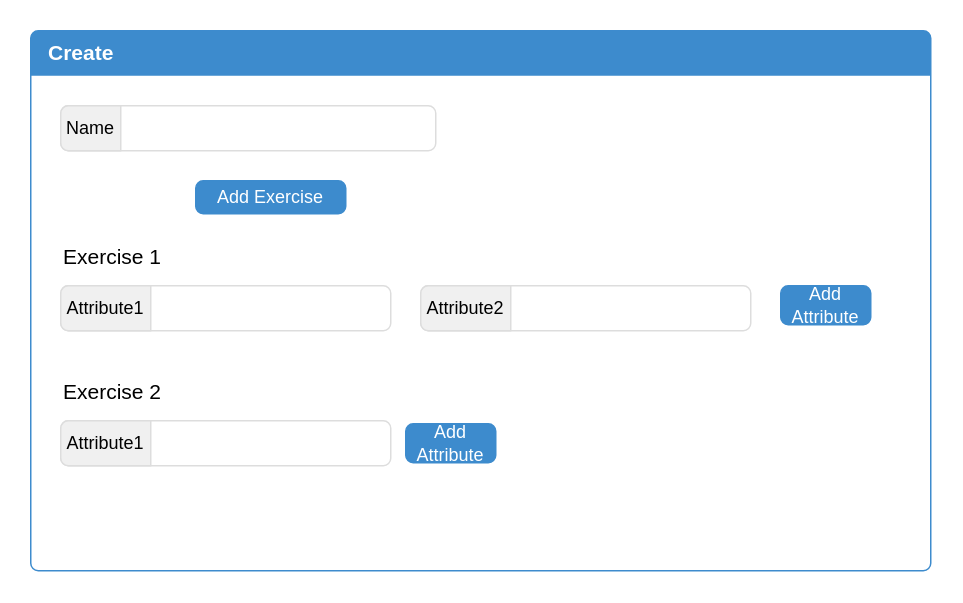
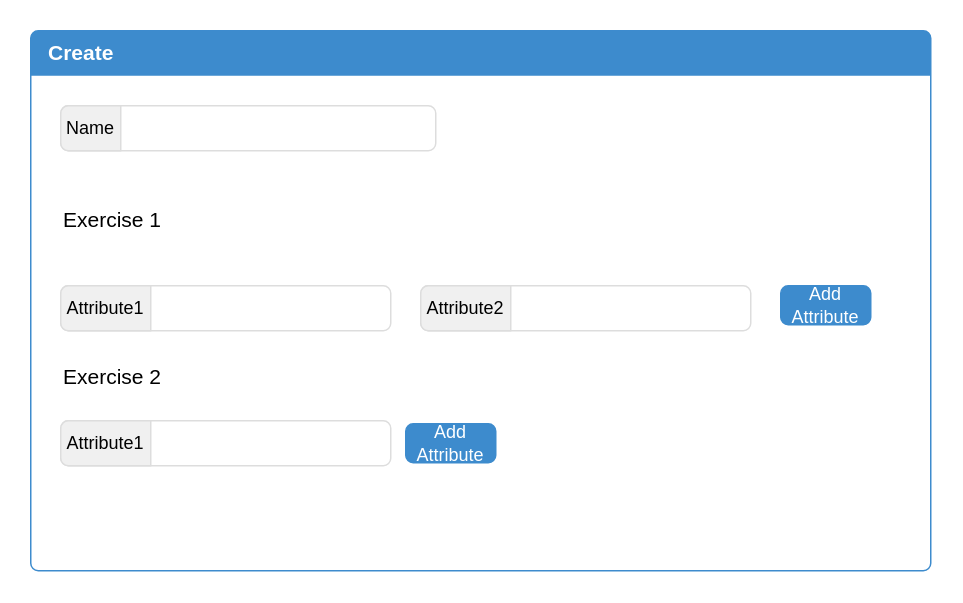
  <mxCell id="0" />
  <mxCell id="1" parent="0" />
  <mxCell id="2" value="" style="html=1;shadow=0;dashed=0;shape=mxgraph.bootstrap.rrect;align=center;rSize=5;strokeColor=#3D8BCD;fillColor=#ffffff;fontColor=#f0f0f0;spacingTop=30;whiteSpace=wrap;" vertex="1" parent="1"><mxGeometry x="20" y="20" width="600" height="360" as="geometry" /></mxCell>
  <mxCell id="3" value="Create" style="html=1;shadow=0;dashed=0;shape=mxgraph.bootstrap.topButton;rSize=5;strokeColor=none;fillColor=#3D8BCD;fontColor=#ffffff;fontSize=14;fontStyle=1;align=left;spacingLeft=10;whiteSpace=wrap;resizeWidth=1;" vertex="1" parent="2"><mxGeometry width="600" height="30" relative="1" as="geometry" /></mxCell>
  <mxCell id="4" value="" style="html=1;shadow=0;dashed=0;shape=mxgraph.bootstrap.rrect;rSize=5;strokeColor=#dddddd;fillColor=#ffffff;spacingLeft=50;fontSize=14;align=left;fontColor=#dddddd;whiteSpace=wrap;" vertex="1" parent="2"><mxGeometry x="20" y="50" width="250" height="30" as="geometry" /></mxCell>
  <mxCell id="5" value="Name" style="html=1;shadow=0;dashed=0;shape=mxgraph.bootstrap.leftButton;rSize=5;strokeColor=#dddddd;fillColor=#f0f0f0;whiteSpace=wrap;resizeHeight=1;" vertex="1" parent="4"><mxGeometry width="40" height="30" relative="1" as="geometry" /></mxCell>
- <mxCell id="6" value="Add Exercise" style="html=1;shadow=0;dashed=0;shape=mxgraph.bootstrap.rrect;rSize=5;fillColor=#3D8BCD;align=center;strokeColor=#3D8BCD;fontColor=#ffffff;fontSize=12;whiteSpace=wrap;" vertex="1" parent="2"><mxGeometry x="110" y="100" width="100" height="22" as="geometry" /></mxCell>
- <mxCell id="7" value="&lt;font style=&quot;font-size: 14px&quot;&gt;Exercise 1&lt;/font&gt;" style="text;html=1;resizable=0;points=[];autosize=1;align=left;verticalAlign=top;spacingTop=-4;" vertex="1" parent="2"><mxGeometry x="20" y="140" width="80" height="20" as="geometry" /></mxCell>
+ <mxCell id="7" value="&lt;font style=&quot;font-size: 14px&quot;&gt;Exercise 1&lt;/font&gt;" style="text;html=1;resizable=0;points=[];autosize=1;align=left;verticalAlign=top;spacingTop=-4;" vertex="1" parent="2"><mxGeometry x="20" y="115" width="80" height="20" as="geometry" /></mxCell>
  <mxCell id="8" value="&amp;nbsp; &amp;nbsp;&amp;nbsp;" style="html=1;shadow=0;dashed=0;shape=mxgraph.bootstrap.rrect;rSize=5;strokeColor=#dddddd;fillColor=#ffffff;spacingLeft=50;fontSize=14;align=left;fontColor=#dddddd;whiteSpace=wrap;" vertex="1" parent="2"><mxGeometry x="20" y="170" width="220" height="30" as="geometry" /></mxCell>
  <mxCell id="9" value="Attribute1" style="html=1;shadow=0;dashed=0;shape=mxgraph.bootstrap.leftButton;rSize=5;strokeColor=#dddddd;fillColor=#f0f0f0;whiteSpace=wrap;resizeHeight=1;" vertex="1" parent="8"><mxGeometry width="60" height="30" relative="1" as="geometry" /></mxCell>
  <mxCell id="10" value="&amp;nbsp; &amp;nbsp;&amp;nbsp;" style="html=1;shadow=0;dashed=0;shape=mxgraph.bootstrap.rrect;rSize=5;strokeColor=#dddddd;fillColor=#ffffff;spacingLeft=50;fontSize=14;align=left;fontColor=#dddddd;whiteSpace=wrap;" vertex="1" parent="2"><mxGeometry x="260" y="170" width="220" height="30" as="geometry" /></mxCell>
  <mxCell id="11" value="Attribute2" style="html=1;shadow=0;dashed=0;shape=mxgraph.bootstrap.leftButton;rSize=5;strokeColor=#dddddd;fillColor=#f0f0f0;whiteSpace=wrap;resizeHeight=1;" vertex="1" parent="10"><mxGeometry width="60" height="30" relative="1" as="geometry" /></mxCell>
  <mxCell id="12" value="Add Attribute" style="html=1;shadow=0;dashed=0;shape=mxgraph.bootstrap.rrect;rSize=5;fillColor=#3D8BCD;align=center;strokeColor=#3D8BCD;fontColor=#ffffff;fontSize=12;whiteSpace=wrap;" vertex="1" parent="2"><mxGeometry x="500" y="170" width="60" height="26" as="geometry" /></mxCell>
  <mxCell id="13" value="&amp;nbsp; &amp;nbsp;&amp;nbsp;" style="html=1;shadow=0;dashed=0;shape=mxgraph.bootstrap.rrect;rSize=5;strokeColor=#dddddd;fillColor=#ffffff;spacingLeft=50;fontSize=14;align=left;fontColor=#dddddd;whiteSpace=wrap;" vertex="1" parent="2"><mxGeometry x="20" y="260" width="220" height="30" as="geometry" /></mxCell>
  <mxCell id="14" value="Attribute1" style="html=1;shadow=0;dashed=0;shape=mxgraph.bootstrap.leftButton;rSize=5;strokeColor=#dddddd;fillColor=#f0f0f0;whiteSpace=wrap;resizeHeight=1;" vertex="1" parent="13"><mxGeometry width="60" height="30" relative="1" as="geometry" /></mxCell>
- <mxCell id="15" value="&lt;font style=&quot;font-size: 14px&quot;&gt;Exercise 2&lt;/font&gt;" style="text;html=1;resizable=0;points=[];autosize=1;align=left;verticalAlign=top;spacingTop=-4;" vertex="1" parent="2"><mxGeometry x="20" y="230" width="80" height="20" as="geometry" /></mxCell>
+ <mxCell id="15" value="&lt;font style=&quot;font-size: 14px&quot;&gt;Exercise 2&lt;/font&gt;" style="text;html=1;resizable=0;points=[];autosize=1;align=left;verticalAlign=top;spacingTop=-4;" vertex="1" parent="2"><mxGeometry x="20" y="220" width="80" height="20" as="geometry" /></mxCell>
  <mxCell id="16" value="Add Attribute" style="html=1;shadow=0;dashed=0;shape=mxgraph.bootstrap.rrect;rSize=5;fillColor=#3D8BCD;align=center;strokeColor=#3D8BCD;fontColor=#ffffff;fontSize=12;whiteSpace=wrap;" vertex="1" parent="2"><mxGeometry x="250" y="262" width="60" height="26" as="geometry" /></mxCell>
